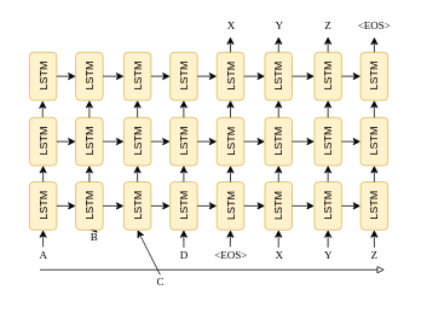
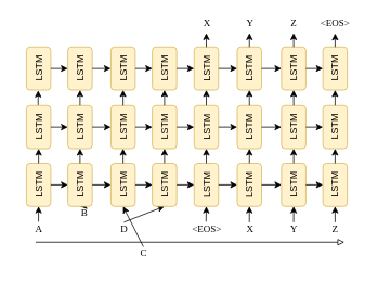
  <mxCell id="0" />
  <mxCell id="1" parent="0" />
  <mxCell id="2" value="A" style="text;html=1;resizable=0;points=[];autosize=1;align=center;verticalAlign=middle;spacingTop=-4;fontFamily=Georgia;" parent="1" vertex="1"><mxGeometry x="37" y="272.5" width="20" height="20" as="geometry" /></mxCell>
  <mxCell id="3" value="C" style="text;html=1;resizable=0;points=[];autosize=1;align=center;verticalAlign=middle;spacingTop=-4;fontFamily=Georgia;" parent="1" vertex="1"><mxGeometry x="166" y="302.5" width="20" height="20" as="geometry" /></mxCell>
- <mxCell id="4" value="D" style="text;html=1;resizable=0;points=[];autosize=1;align=center;verticalAlign=middle;spacingTop=-4;fontFamily=Georgia;" parent="1" vertex="1"><mxGeometry x="192" y="272.5" width="20" height="20" as="geometry" /></mxCell>
+ <mxCell id="4" value="D" style="text;html=1;resizable=0;points=[];autosize=1;align=center;verticalAlign=middle;spacingTop=-4;fontFamily=Georgia;" parent="1" vertex="1"><mxGeometry x="142" y="272.5" width="20" height="20" as="geometry" /></mxCell>
  <mxCell id="5" value="B" style="text;html=1;resizable=0;points=[];autosize=1;align=center;verticalAlign=middle;spacingTop=-4;fontFamily=Georgia;" parent="1" vertex="1"><mxGeometry x="93" y="252.5" width="20" height="20" as="geometry" /></mxCell>
  <mxCell id="6" value="" style="endArrow=classic;html=1;exitX=0.495;exitY=-0.04;exitDx=0;exitDy=0;exitPerimeter=0;entryX=0;entryY=0.5;entryDx=0;entryDy=0;" parent="1" source="2" target="11" edge="1"><mxGeometry width="50" height="50" relative="1" as="geometry"><mxPoint x="31.5" y="421.5" as="sourcePoint" /><mxPoint x="61.412" y="311.5" as="targetPoint" /></mxGeometry></mxCell>
  <mxCell id="7" value="" style="endArrow=classic;html=1;exitX=0.498;exitY=-0.001;exitDx=0;exitDy=0;exitPerimeter=0;entryX=0;entryY=0.5;entryDx=0;entryDy=0;" parent="1" source="5" target="12" edge="1"><mxGeometry width="50" height="50" relative="1" as="geometry"><mxPoint x="31.5" y="421.5" as="sourcePoint" /><mxPoint x="141.5" y="311.5" as="targetPoint" /></mxGeometry></mxCell>
  <mxCell id="8" value="" style="endArrow=classic;html=1;exitX=0.498;exitY=-0.003;exitDx=0;exitDy=0;exitPerimeter=0;entryX=0;entryY=0.5;entryDx=0;entryDy=0;" parent="1" source="3" target="13" edge="1"><mxGeometry width="50" height="50" relative="1" as="geometry"><mxPoint x="221.5" y="381.5" as="sourcePoint" /><mxPoint x="191.5" y="371.5" as="targetPoint" /></mxGeometry></mxCell>
  <mxCell id="9" value="" style="endArrow=classic;html=1;exitX=0.503;exitY=-0.003;exitDx=0;exitDy=0;exitPerimeter=0;entryX=0;entryY=0.5;entryDx=0;entryDy=0;" parent="1" source="4" target="14" edge="1"><mxGeometry width="50" height="50" relative="1" as="geometry"><mxPoint x="291.5" y="361.5" as="sourcePoint" /><mxPoint x="211.5" y="371.5" as="targetPoint" /></mxGeometry></mxCell>
  <mxCell id="10" value="" style="endArrow=block;html=1;endFill=0;" parent="1" edge="1"><mxGeometry width="50" height="50" relative="1" as="geometry"><mxPoint x="43.5" y="297" as="sourcePoint" /><mxPoint x="423.5" y="297" as="targetPoint" /></mxGeometry></mxCell>
  <mxCell id="11" value="LSTM" style="rounded=1;whiteSpace=wrap;html=1;fillColor=#fff2cc;strokeColor=#d6b656;shadow=0;glass=0;comic=0;rotation=-90;" parent="1" vertex="1"><mxGeometry x="20.5" y="211.5" width="53" height="30" as="geometry" /></mxCell>
  <mxCell id="12" value="LSTM" style="rounded=1;whiteSpace=wrap;html=1;fillColor=#fff2cc;strokeColor=#d6b656;shadow=0;glass=0;comic=0;rotation=-90;" parent="1" vertex="1"><mxGeometry x="71.5" y="211.5" width="53" height="30" as="geometry" /></mxCell>
  <mxCell id="13" value="LSTM" style="rounded=1;whiteSpace=wrap;html=1;fillColor=#fff2cc;strokeColor=#d6b656;shadow=0;glass=0;comic=0;rotation=-90;" parent="1" vertex="1"><mxGeometry x="124.5" y="211.5" width="53" height="30" as="geometry" /></mxCell>
  <mxCell id="14" value="LSTM" style="rounded=1;whiteSpace=wrap;html=1;fillColor=#fff2cc;strokeColor=#d6b656;shadow=0;glass=0;comic=0;rotation=-90;" parent="1" vertex="1"><mxGeometry x="175.5" y="211.5" width="53" height="30" as="geometry" /></mxCell>
  <mxCell id="15" value="" style="endArrow=classic;html=1;exitX=0.5;exitY=1;exitDx=0;exitDy=0;entryX=0.5;entryY=0;entryDx=0;entryDy=0;" parent="1" source="11" target="12" edge="1"><mxGeometry width="50" height="50" relative="1" as="geometry"><mxPoint x="-18.5" y="391.5" as="sourcePoint" /><mxPoint x="31.5" y="341.5" as="targetPoint" /></mxGeometry></mxCell>
  <mxCell id="16" value="" style="endArrow=classic;html=1;exitX=0.5;exitY=1;exitDx=0;exitDy=0;entryX=0.5;entryY=0;entryDx=0;entryDy=0;" parent="1" source="12" target="13" edge="1"><mxGeometry width="50" height="50" relative="1" as="geometry"><mxPoint x="72" y="236.5" as="sourcePoint" /><mxPoint x="93" y="236.5" as="targetPoint" /></mxGeometry></mxCell>
  <mxCell id="17" value="" style="endArrow=classic;html=1;exitX=0.5;exitY=1;exitDx=0;exitDy=0;entryX=0.5;entryY=0;entryDx=0;entryDy=0;" parent="1" source="13" target="14" edge="1"><mxGeometry width="50" height="50" relative="1" as="geometry"><mxPoint x="80" y="246.5" as="sourcePoint" /><mxPoint x="101" y="246.5" as="targetPoint" /></mxGeometry></mxCell>
  <mxCell id="18" value="LSTM" style="rounded=1;whiteSpace=wrap;html=1;fillColor=#fff2cc;strokeColor=#d6b656;shadow=0;glass=0;comic=0;rotation=-90;" parent="1" vertex="1"><mxGeometry x="20.5" y="140.5" width="53" height="30" as="geometry" /></mxCell>
  <mxCell id="19" value="LSTM" style="rounded=1;whiteSpace=wrap;html=1;fillColor=#fff2cc;strokeColor=#d6b656;shadow=0;glass=0;comic=0;rotation=-90;" parent="1" vertex="1"><mxGeometry x="71.5" y="140.5" width="53" height="30" as="geometry" /></mxCell>
  <mxCell id="20" value="LSTM" style="rounded=1;whiteSpace=wrap;html=1;fillColor=#fff2cc;strokeColor=#d6b656;shadow=0;glass=0;comic=0;rotation=-90;" parent="1" vertex="1"><mxGeometry x="175.5" y="68.5" width="53" height="30" as="geometry" /></mxCell>
  <mxCell id="21" value="LSTM" style="rounded=1;whiteSpace=wrap;html=1;fillColor=#fff2cc;strokeColor=#d6b656;shadow=0;glass=0;comic=0;rotation=-90;" parent="1" vertex="1"><mxGeometry x="124.5" y="140.5" width="53" height="30" as="geometry" /></mxCell>
  <mxCell id="22" value="LSTM" style="rounded=1;whiteSpace=wrap;html=1;fillColor=#fff2cc;strokeColor=#d6b656;shadow=0;glass=0;comic=0;rotation=-90;" parent="1" vertex="1"><mxGeometry x="20.5" y="68.5" width="53" height="30" as="geometry" /></mxCell>
  <mxCell id="23" value="LSTM" style="rounded=1;whiteSpace=wrap;html=1;fillColor=#fff2cc;strokeColor=#d6b656;shadow=0;glass=0;comic=0;rotation=-90;" parent="1" vertex="1"><mxGeometry x="71.5" y="68.5" width="53" height="30" as="geometry" /></mxCell>
  <mxCell id="24" value="LSTM" style="rounded=1;whiteSpace=wrap;html=1;fillColor=#fff2cc;strokeColor=#d6b656;shadow=0;glass=0;comic=0;rotation=-90;" parent="1" vertex="1"><mxGeometry x="124.5" y="68.5" width="53" height="30" as="geometry" /></mxCell>
  <mxCell id="25" value="LSTM" style="rounded=1;whiteSpace=wrap;html=1;fillColor=#fff2cc;strokeColor=#d6b656;shadow=0;glass=0;comic=0;rotation=-90;" parent="1" vertex="1"><mxGeometry x="175.5" y="140.5" width="53" height="30" as="geometry" /></mxCell>
  <mxCell id="26" value="" style="endArrow=classic;html=1;entryX=0;entryY=0.5;entryDx=0;entryDy=0;exitX=1;exitY=0.5;exitDx=0;exitDy=0;" parent="1" source="11" target="18" edge="1"><mxGeometry width="50" height="50" relative="1" as="geometry"><mxPoint x="-108.5" y="390.5" as="sourcePoint" /><mxPoint x="-58.5" y="340.5" as="targetPoint" /></mxGeometry></mxCell>
  <mxCell id="27" value="" style="endArrow=classic;html=1;entryX=0;entryY=0.5;entryDx=0;entryDy=0;exitX=1;exitY=0.5;exitDx=0;exitDy=0;" parent="1" edge="1"><mxGeometry width="50" height="50" relative="1" as="geometry"><mxPoint x="46.5" y="128.5" as="sourcePoint" /><mxPoint x="46.5" y="110.5" as="targetPoint" /></mxGeometry></mxCell>
  <mxCell id="28" value="" style="endArrow=classic;html=1;entryX=0;entryY=0.5;entryDx=0;entryDy=0;exitX=1;exitY=0.5;exitDx=0;exitDy=0;" parent="1" source="12" target="19" edge="1"><mxGeometry width="50" height="50" relative="1" as="geometry"><mxPoint x="-108.5" y="390.5" as="sourcePoint" /><mxPoint x="-58.5" y="340.5" as="targetPoint" /></mxGeometry></mxCell>
  <mxCell id="29" value="" style="endArrow=classic;html=1;entryX=0;entryY=0.5;entryDx=0;entryDy=0;exitX=1;exitY=0.5;exitDx=0;exitDy=0;" parent="1" source="13" target="21" edge="1"><mxGeometry width="50" height="50" relative="1" as="geometry"><mxPoint x="106" y="210" as="sourcePoint" /><mxPoint x="106" y="192" as="targetPoint" /></mxGeometry></mxCell>
  <mxCell id="30" value="" style="endArrow=classic;html=1;entryX=0;entryY=0.5;entryDx=0;entryDy=0;exitX=1;exitY=0.5;exitDx=0;exitDy=0;" parent="1" source="14" target="25" edge="1"><mxGeometry width="50" height="50" relative="1" as="geometry"><mxPoint x="114" y="220" as="sourcePoint" /><mxPoint x="114" y="202" as="targetPoint" /></mxGeometry></mxCell>
  <mxCell id="31" value="" style="endArrow=classic;html=1;entryX=0;entryY=0.5;entryDx=0;entryDy=0;exitX=1;exitY=0.5;exitDx=0;exitDy=0;" parent="1" source="19" target="23" edge="1"><mxGeometry width="50" height="50" relative="1" as="geometry"><mxPoint x="131.5" y="140.5" as="sourcePoint" /><mxPoint x="124" y="110.5" as="targetPoint" /></mxGeometry></mxCell>
  <mxCell id="32" value="" style="endArrow=classic;html=1;entryX=0;entryY=0.5;entryDx=0;entryDy=0;exitX=1;exitY=0.5;exitDx=0;exitDy=0;" parent="1" source="21" target="24" edge="1"><mxGeometry width="50" height="50" relative="1" as="geometry"><mxPoint x="106" y="139" as="sourcePoint" /><mxPoint x="106" y="120" as="targetPoint" /></mxGeometry></mxCell>
  <mxCell id="33" value="" style="endArrow=classic;html=1;entryX=0;entryY=0.5;entryDx=0;entryDy=0;exitX=1;exitY=0.5;exitDx=0;exitDy=0;" parent="1" source="25" target="20" edge="1"><mxGeometry width="50" height="50" relative="1" as="geometry"><mxPoint x="114" y="149" as="sourcePoint" /><mxPoint x="114" y="130" as="targetPoint" /></mxGeometry></mxCell>
  <mxCell id="34" value="" style="endArrow=classic;html=1;entryX=0.5;entryY=0;entryDx=0;entryDy=0;exitX=0.5;exitY=1;exitDx=0;exitDy=0;" parent="1" source="18" target="19" edge="1"><mxGeometry width="50" height="50" relative="1" as="geometry"><mxPoint x="87" y="97" as="sourcePoint" /><mxPoint x="87" y="78" as="targetPoint" /></mxGeometry></mxCell>
  <mxCell id="35" value="" style="endArrow=classic;html=1;entryX=0.5;entryY=0;entryDx=0;entryDy=0;exitX=0.5;exitY=1;exitDx=0;exitDy=0;" parent="1" source="21" target="25" edge="1"><mxGeometry width="50" height="50" relative="1" as="geometry"><mxPoint x="131.5" y="129.5" as="sourcePoint" /><mxPoint x="131.5" y="110.5" as="targetPoint" /></mxGeometry></mxCell>
  <mxCell id="36" value="" style="endArrow=classic;html=1;entryX=0.5;entryY=0;entryDx=0;entryDy=0;exitX=0.5;exitY=1;exitDx=0;exitDy=0;" parent="1" source="19" target="21" edge="1"><mxGeometry width="50" height="50" relative="1" as="geometry"><mxPoint x="107" y="117" as="sourcePoint" /><mxPoint x="107" y="98" as="targetPoint" /></mxGeometry></mxCell>
  <mxCell id="37" value="" style="endArrow=classic;html=1;entryX=0.5;entryY=0;entryDx=0;entryDy=0;exitX=0.5;exitY=1;exitDx=0;exitDy=0;" parent="1" source="22" target="23" edge="1"><mxGeometry width="50" height="50" relative="1" as="geometry"><mxPoint x="117" y="127" as="sourcePoint" /><mxPoint x="117" y="108" as="targetPoint" /></mxGeometry></mxCell>
  <mxCell id="38" value="" style="endArrow=classic;html=1;entryX=0.5;entryY=0;entryDx=0;entryDy=0;exitX=0.5;exitY=1;exitDx=0;exitDy=0;" parent="1" source="23" target="24" edge="1"><mxGeometry width="50" height="50" relative="1" as="geometry"><mxPoint x="127" y="137" as="sourcePoint" /><mxPoint x="127" y="118" as="targetPoint" /></mxGeometry></mxCell>
  <mxCell id="39" value="" style="endArrow=classic;html=1;entryX=0.5;entryY=0;entryDx=0;entryDy=0;exitX=0.5;exitY=1;exitDx=0;exitDy=0;" parent="1" source="24" target="20" edge="1"><mxGeometry width="50" height="50" relative="1" as="geometry"><mxPoint x="131.5" y="129.5" as="sourcePoint" /><mxPoint x="131.5" y="110.5" as="targetPoint" /></mxGeometry></mxCell>
  <mxCell id="40" value="&amp;lt;EOS&amp;gt;" style="text;html=1;resizable=0;points=[];autosize=1;align=center;verticalAlign=middle;spacingTop=-4;fontFamily=Georgia;" parent="1" vertex="1"><mxGeometry x="223.5" y="272.5" width="60" height="20" as="geometry" /></mxCell>
  <mxCell id="41" value="Y" style="text;html=1;resizable=0;points=[];autosize=1;align=center;verticalAlign=middle;spacingTop=-4;fontFamily=Georgia;" parent="1" vertex="1"><mxGeometry x="351" y="272.5" width="20" height="20" as="geometry" /></mxCell>
  <mxCell id="42" value="Z" style="text;html=1;resizable=0;points=[];autosize=1;align=center;verticalAlign=middle;spacingTop=-4;fontFamily=Georgia;" parent="1" vertex="1"><mxGeometry x="402" y="272.5" width="20" height="20" as="geometry" /></mxCell>
  <mxCell id="43" value="X" style="text;html=1;resizable=0;points=[];autosize=1;align=center;verticalAlign=middle;spacingTop=-4;fontFamily=Georgia;" parent="1" vertex="1"><mxGeometry x="296.5" y="272.5" width="20" height="20" as="geometry" /></mxCell>
  <mxCell id="44" value="" style="endArrow=classic;html=1;exitX=0.495;exitY=-0.04;exitDx=0;exitDy=0;exitPerimeter=0;entryX=0;entryY=0.5;entryDx=0;entryDy=0;" parent="1" source="40" target="48" edge="1"><mxGeometry width="50" height="50" relative="1" as="geometry"><mxPoint x="241.5" y="423" as="sourcePoint" /><mxPoint x="271.412" y="313" as="targetPoint" /></mxGeometry></mxCell>
  <mxCell id="45" value="" style="endArrow=classic;html=1;exitX=0.498;exitY=-0.001;exitDx=0;exitDy=0;exitPerimeter=0;entryX=0;entryY=0.5;entryDx=0;entryDy=0;" parent="1" source="43" target="49" edge="1"><mxGeometry width="50" height="50" relative="1" as="geometry"><mxPoint x="241.5" y="423" as="sourcePoint" /><mxPoint x="351.5" y="313" as="targetPoint" /></mxGeometry></mxCell>
  <mxCell id="46" value="" style="endArrow=classic;html=1;exitX=0.498;exitY=-0.003;exitDx=0;exitDy=0;exitPerimeter=0;entryX=0;entryY=0.5;entryDx=0;entryDy=0;" parent="1" source="41" target="50" edge="1"><mxGeometry width="50" height="50" relative="1" as="geometry"><mxPoint x="431.5" y="383" as="sourcePoint" /><mxPoint x="401.5" y="373" as="targetPoint" /></mxGeometry></mxCell>
  <mxCell id="47" value="" style="endArrow=classic;html=1;exitX=0.503;exitY=-0.003;exitDx=0;exitDy=0;exitPerimeter=0;entryX=0;entryY=0.5;entryDx=0;entryDy=0;" parent="1" source="42" target="51" edge="1"><mxGeometry width="50" height="50" relative="1" as="geometry"><mxPoint x="501.5" y="363" as="sourcePoint" /><mxPoint x="421.5" y="373" as="targetPoint" /></mxGeometry></mxCell>
  <mxCell id="48" value="LSTM" style="rounded=1;whiteSpace=wrap;html=1;fillColor=#fff2cc;strokeColor=#d6b656;shadow=0;glass=0;comic=0;rotation=-90;" parent="1" vertex="1"><mxGeometry x="227" y="211.5" width="53" height="30" as="geometry" /></mxCell>
  <mxCell id="49" value="LSTM" style="rounded=1;whiteSpace=wrap;html=1;fillColor=#fff2cc;strokeColor=#d6b656;shadow=0;glass=0;comic=0;rotation=-90;" parent="1" vertex="1"><mxGeometry x="280" y="211.5" width="53" height="30" as="geometry" /></mxCell>
  <mxCell id="50" value="LSTM" style="rounded=1;whiteSpace=wrap;html=1;fillColor=#fff2cc;strokeColor=#d6b656;shadow=0;glass=0;comic=0;rotation=-90;" parent="1" vertex="1"><mxGeometry x="334.5" y="211.5" width="53" height="30" as="geometry" /></mxCell>
  <mxCell id="51" value="LSTM" style="rounded=1;whiteSpace=wrap;html=1;fillColor=#fff2cc;strokeColor=#d6b656;shadow=0;glass=0;comic=0;rotation=-90;" parent="1" vertex="1"><mxGeometry x="385.5" y="211.5" width="53" height="30" as="geometry" /></mxCell>
  <mxCell id="52" value="" style="endArrow=classic;html=1;exitX=0.5;exitY=1;exitDx=0;exitDy=0;entryX=0.5;entryY=0;entryDx=0;entryDy=0;" parent="1" source="48" target="49" edge="1"><mxGeometry width="50" height="50" relative="1" as="geometry"><mxPoint x="191.5" y="393" as="sourcePoint" /><mxPoint x="241.5" y="343" as="targetPoint" /></mxGeometry></mxCell>
  <mxCell id="53" value="" style="endArrow=classic;html=1;exitX=0.5;exitY=1;exitDx=0;exitDy=0;entryX=0.5;entryY=0;entryDx=0;entryDy=0;" parent="1" source="49" target="50" edge="1"><mxGeometry width="50" height="50" relative="1" as="geometry"><mxPoint x="282" y="238" as="sourcePoint" /><mxPoint x="303" y="238" as="targetPoint" /></mxGeometry></mxCell>
  <mxCell id="54" value="" style="endArrow=classic;html=1;exitX=0.5;exitY=1;exitDx=0;exitDy=0;entryX=0.5;entryY=0;entryDx=0;entryDy=0;" parent="1" source="50" target="51" edge="1"><mxGeometry width="50" height="50" relative="1" as="geometry"><mxPoint x="290" y="248" as="sourcePoint" /><mxPoint x="311" y="248" as="targetPoint" /></mxGeometry></mxCell>
  <mxCell id="55" value="LSTM" style="rounded=1;whiteSpace=wrap;html=1;fillColor=#fff2cc;strokeColor=#d6b656;shadow=0;glass=0;comic=0;rotation=-90;" parent="1" vertex="1"><mxGeometry x="227" y="140.5" width="53" height="30" as="geometry" /></mxCell>
  <mxCell id="56" value="LSTM" style="rounded=1;whiteSpace=wrap;html=1;fillColor=#fff2cc;strokeColor=#d6b656;shadow=0;glass=0;comic=0;rotation=-90;" parent="1" vertex="1"><mxGeometry x="280" y="140.5" width="53" height="30" as="geometry" /></mxCell>
  <mxCell id="57" value="LSTM" style="rounded=1;whiteSpace=wrap;html=1;fillColor=#fff2cc;strokeColor=#d6b656;shadow=0;glass=0;comic=0;rotation=-90;" parent="1" vertex="1"><mxGeometry x="385.5" y="68.5" width="53" height="30" as="geometry" /></mxCell>
  <mxCell id="58" value="LSTM" style="rounded=1;whiteSpace=wrap;html=1;fillColor=#fff2cc;strokeColor=#d6b656;shadow=0;glass=0;comic=0;rotation=-90;" parent="1" vertex="1"><mxGeometry x="334.5" y="140.5" width="53" height="30" as="geometry" /></mxCell>
  <mxCell id="59" value="LSTM" style="rounded=1;whiteSpace=wrap;html=1;fillColor=#fff2cc;strokeColor=#d6b656;shadow=0;glass=0;comic=0;rotation=-90;" parent="1" vertex="1"><mxGeometry x="227" y="68.5" width="53" height="30" as="geometry" /></mxCell>
  <mxCell id="60" value="LSTM" style="rounded=1;whiteSpace=wrap;html=1;fillColor=#fff2cc;strokeColor=#d6b656;shadow=0;glass=0;comic=0;rotation=-90;" parent="1" vertex="1"><mxGeometry x="280" y="68.5" width="53" height="30" as="geometry" /></mxCell>
  <mxCell id="61" value="LSTM" style="rounded=1;whiteSpace=wrap;html=1;fillColor=#fff2cc;strokeColor=#d6b656;shadow=0;glass=0;comic=0;rotation=-90;" parent="1" vertex="1"><mxGeometry x="334.5" y="68.5" width="53" height="30" as="geometry" /></mxCell>
  <mxCell id="62" value="LSTM" style="rounded=1;whiteSpace=wrap;html=1;fillColor=#fff2cc;strokeColor=#d6b656;shadow=0;glass=0;comic=0;rotation=-90;" parent="1" vertex="1"><mxGeometry x="385.5" y="140.5" width="53" height="30" as="geometry" /></mxCell>
  <mxCell id="63" value="" style="endArrow=classic;html=1;entryX=0;entryY=0.5;entryDx=0;entryDy=0;exitX=1;exitY=0.5;exitDx=0;exitDy=0;" parent="1" source="48" target="55" edge="1"><mxGeometry width="50" height="50" relative="1" as="geometry"><mxPoint x="101.5" y="392" as="sourcePoint" /><mxPoint x="151.5" y="342" as="targetPoint" /></mxGeometry></mxCell>
  <mxCell id="64" value="" style="endArrow=classic;html=1;entryX=0;entryY=0.5;entryDx=0;entryDy=0;exitX=1;exitY=0.5;exitDx=0;exitDy=0;" parent="1" source="49" target="56" edge="1"><mxGeometry width="50" height="50" relative="1" as="geometry"><mxPoint x="101.5" y="392" as="sourcePoint" /><mxPoint x="151.5" y="342" as="targetPoint" /></mxGeometry></mxCell>
  <mxCell id="65" value="" style="endArrow=classic;html=1;entryX=0;entryY=0.5;entryDx=0;entryDy=0;exitX=1;exitY=0.5;exitDx=0;exitDy=0;" parent="1" source="50" target="58" edge="1"><mxGeometry width="50" height="50" relative="1" as="geometry"><mxPoint x="316" y="211.5" as="sourcePoint" /><mxPoint x="316" y="193.5" as="targetPoint" /></mxGeometry></mxCell>
  <mxCell id="66" value="" style="endArrow=classic;html=1;entryX=0;entryY=0.5;entryDx=0;entryDy=0;exitX=1;exitY=0.5;exitDx=0;exitDy=0;" parent="1" source="51" target="62" edge="1"><mxGeometry width="50" height="50" relative="1" as="geometry"><mxPoint x="324" y="221.5" as="sourcePoint" /><mxPoint x="324" y="203.5" as="targetPoint" /></mxGeometry></mxCell>
  <mxCell id="67" value="" style="endArrow=classic;html=1;entryX=0;entryY=0.5;entryDx=0;entryDy=0;exitX=1;exitY=0.5;exitDx=0;exitDy=0;" parent="1" source="56" target="60" edge="1"><mxGeometry width="50" height="50" relative="1" as="geometry"><mxPoint x="341.5" y="142" as="sourcePoint" /><mxPoint x="334" y="112" as="targetPoint" /></mxGeometry></mxCell>
  <mxCell id="68" value="" style="endArrow=classic;html=1;entryX=0;entryY=0.5;entryDx=0;entryDy=0;exitX=1;exitY=0.5;exitDx=0;exitDy=0;" parent="1" source="58" target="61" edge="1"><mxGeometry width="50" height="50" relative="1" as="geometry"><mxPoint x="316" y="140.5" as="sourcePoint" /><mxPoint x="316" y="121.5" as="targetPoint" /></mxGeometry></mxCell>
  <mxCell id="69" value="" style="endArrow=classic;html=1;entryX=0;entryY=0.5;entryDx=0;entryDy=0;exitX=1;exitY=0.5;exitDx=0;exitDy=0;" parent="1" source="62" target="57" edge="1"><mxGeometry width="50" height="50" relative="1" as="geometry"><mxPoint x="324" y="150.5" as="sourcePoint" /><mxPoint x="324" y="131.5" as="targetPoint" /></mxGeometry></mxCell>
  <mxCell id="70" value="" style="endArrow=classic;html=1;exitX=1;exitY=0.5;exitDx=0;exitDy=0;entryX=0.498;entryY=0.998;entryDx=0;entryDy=0;entryPerimeter=0;" parent="1" source="59" target="81" edge="1"><mxGeometry width="50" height="50" relative="1" as="geometry"><mxPoint x="221.5" y="60" as="sourcePoint" /><mxPoint x="259" y="47" as="targetPoint" /><Array as="points" /></mxGeometry></mxCell>
  <mxCell id="71" value="" style="endArrow=classic;html=1;entryX=0.504;entryY=0.998;entryDx=0;entryDy=0;exitX=1;exitY=0.5;exitDx=0;exitDy=0;entryPerimeter=0;" parent="1" source="60" target="82" edge="1"><mxGeometry width="50" height="50" relative="1" as="geometry"><mxPoint x="281.5" y="61" as="sourcePoint" /><mxPoint x="308" y="39.5" as="targetPoint" /></mxGeometry></mxCell>
  <mxCell id="72" value="" style="endArrow=classic;html=1;entryX=0.498;entryY=0.998;entryDx=0;entryDy=0;exitX=1;exitY=0.5;exitDx=0;exitDy=0;entryPerimeter=0;" parent="1" source="61" target="83" edge="1"><mxGeometry width="50" height="50" relative="1" as="geometry"><mxPoint x="332" y="61" as="sourcePoint" /><mxPoint x="361" y="39.5" as="targetPoint" /></mxGeometry></mxCell>
  <mxCell id="73" value="" style="endArrow=classic;html=1;exitX=1;exitY=0.5;exitDx=0;exitDy=0;entryX=0.501;entryY=1.017;entryDx=0;entryDy=0;entryPerimeter=0;" parent="1" source="57" target="80" edge="1"><mxGeometry width="50" height="50" relative="1" as="geometry"><mxPoint x="387" y="61" as="sourcePoint" /><mxPoint x="412.5" y="40" as="targetPoint" /></mxGeometry></mxCell>
  <mxCell id="74" value="" style="endArrow=classic;html=1;entryX=0.5;entryY=0;entryDx=0;entryDy=0;exitX=0.5;exitY=1;exitDx=0;exitDy=0;" parent="1" source="55" target="56" edge="1"><mxGeometry width="50" height="50" relative="1" as="geometry"><mxPoint x="297" y="98.5" as="sourcePoint" /><mxPoint x="297" y="79.5" as="targetPoint" /></mxGeometry></mxCell>
  <mxCell id="75" value="" style="endArrow=classic;html=1;entryX=0.5;entryY=0;entryDx=0;entryDy=0;exitX=0.5;exitY=1;exitDx=0;exitDy=0;" parent="1" source="58" target="62" edge="1"><mxGeometry width="50" height="50" relative="1" as="geometry"><mxPoint x="341.5" y="131" as="sourcePoint" /><mxPoint x="341.5" y="112" as="targetPoint" /></mxGeometry></mxCell>
  <mxCell id="76" value="" style="endArrow=classic;html=1;entryX=0.5;entryY=0;entryDx=0;entryDy=0;exitX=0.5;exitY=1;exitDx=0;exitDy=0;" parent="1" source="56" target="58" edge="1"><mxGeometry width="50" height="50" relative="1" as="geometry"><mxPoint x="317" y="118.5" as="sourcePoint" /><mxPoint x="317" y="99.5" as="targetPoint" /></mxGeometry></mxCell>
  <mxCell id="77" value="" style="endArrow=classic;html=1;entryX=0.5;entryY=0;entryDx=0;entryDy=0;exitX=0.5;exitY=1;exitDx=0;exitDy=0;" parent="1" source="59" target="60" edge="1"><mxGeometry width="50" height="50" relative="1" as="geometry"><mxPoint x="327" y="128.5" as="sourcePoint" /><mxPoint x="327" y="109.5" as="targetPoint" /></mxGeometry></mxCell>
  <mxCell id="78" value="" style="endArrow=classic;html=1;entryX=0.5;entryY=0;entryDx=0;entryDy=0;exitX=0.5;exitY=1;exitDx=0;exitDy=0;" parent="1" source="60" target="61" edge="1"><mxGeometry width="50" height="50" relative="1" as="geometry"><mxPoint x="337" y="138.5" as="sourcePoint" /><mxPoint x="337" y="119.5" as="targetPoint" /></mxGeometry></mxCell>
  <mxCell id="79" value="" style="endArrow=classic;html=1;entryX=0.5;entryY=0;entryDx=0;entryDy=0;exitX=0.5;exitY=1;exitDx=0;exitDy=0;" parent="1" source="61" target="57" edge="1"><mxGeometry width="50" height="50" relative="1" as="geometry"><mxPoint x="341.5" y="131" as="sourcePoint" /><mxPoint x="341.5" y="112" as="targetPoint" /></mxGeometry></mxCell>
  <mxCell id="80" value="&amp;lt;EOS&amp;gt;" style="text;html=1;resizable=0;points=[];autosize=1;align=center;verticalAlign=middle;spacingTop=-4;fontFamily=Georgia;" parent="1" vertex="1"><mxGeometry x="382" y="20" width="60" height="20" as="geometry" /></mxCell>
  <mxCell id="81" value="X" style="text;html=1;resizable=0;points=[];autosize=1;align=center;verticalAlign=middle;spacingTop=-4;fontFamily=Georgia;" parent="1" vertex="1"><mxGeometry x="243.5" y="20" width="20" height="20" as="geometry" /></mxCell>
  <mxCell id="82" value="Y" style="text;html=1;resizable=0;points=[];autosize=1;align=center;verticalAlign=middle;spacingTop=-4;fontFamily=Georgia;" parent="1" vertex="1"><mxGeometry x="296.5" y="20" width="20" height="20" as="geometry" /></mxCell>
  <mxCell id="83" value="Z" style="text;html=1;resizable=0;points=[];autosize=1;align=center;verticalAlign=middle;spacingTop=-4;fontFamily=Georgia;" parent="1" vertex="1"><mxGeometry x="351" y="20" width="20" height="20" as="geometry" /></mxCell>
  <mxCell id="84" value="" style="endArrow=classic;html=1;exitX=0.5;exitY=1;exitDx=0;exitDy=0;entryX=0.5;entryY=0;entryDx=0;entryDy=0;" parent="1" source="14" target="48" edge="1"><mxGeometry width="50" height="50" relative="1" as="geometry"><mxPoint x="29" y="387" as="sourcePoint" /><mxPoint x="79" y="337" as="targetPoint" /></mxGeometry></mxCell>
  <mxCell id="85" value="" style="endArrow=classic;html=1;exitX=0.5;exitY=1;exitDx=0;exitDy=0;entryX=0.5;entryY=0;entryDx=0;entryDy=0;" parent="1" source="25" target="55" edge="1"><mxGeometry width="50" height="50" relative="1" as="geometry"><mxPoint x="227" y="236.5" as="sourcePoint" /><mxPoint x="248.5" y="236.5" as="targetPoint" /></mxGeometry></mxCell>
  <mxCell id="86" value="" style="endArrow=classic;html=1;exitX=0.5;exitY=1;exitDx=0;exitDy=0;entryX=0.5;entryY=0;entryDx=0;entryDy=0;" parent="1" source="20" target="59" edge="1"><mxGeometry width="50" height="50" relative="1" as="geometry"><mxPoint x="237" y="246.5" as="sourcePoint" /><mxPoint x="258.5" y="246.5" as="targetPoint" /></mxGeometry></mxCell>
  <mxCell id="87" value="" style="endArrow=classic;html=1;entryX=0;entryY=0.5;entryDx=0;entryDy=0;exitX=1;exitY=0.5;exitDx=0;exitDy=0;" parent="1" source="55" target="59" edge="1"><mxGeometry width="50" height="50" relative="1" as="geometry"><mxPoint x="29" y="387" as="sourcePoint" /><mxPoint x="79" y="337" as="targetPoint" /></mxGeometry></mxCell>
